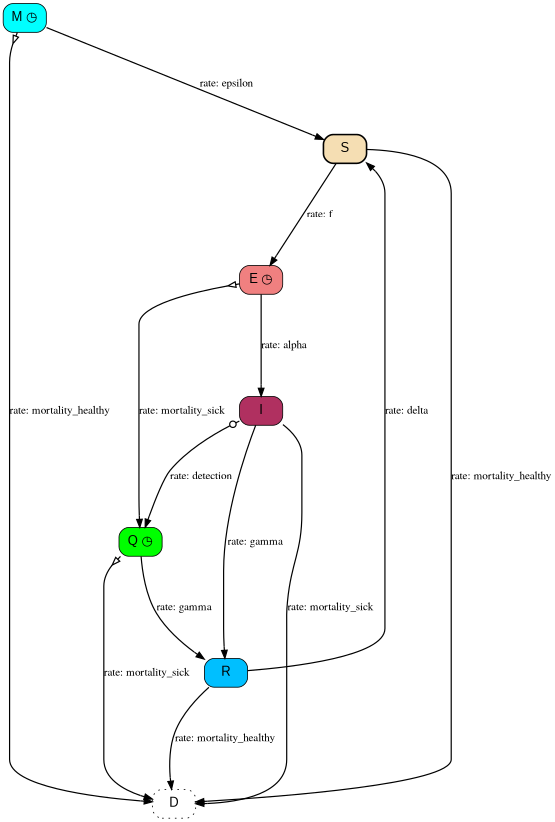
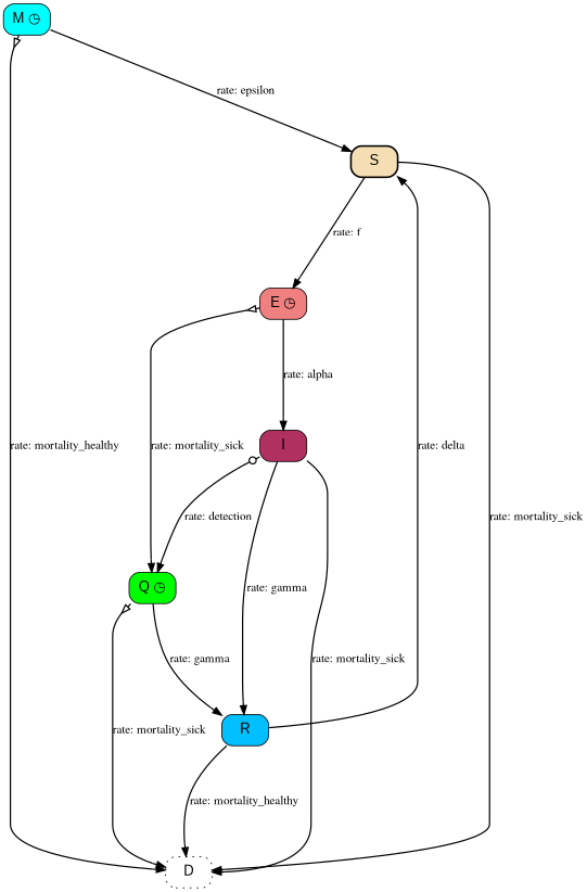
  digraph {
    rankdir=TB
    node [fontname=Arial fontsize=16 shape=Mrecord style="filled,rounded"]
    edge [arrowhead=normalnone arrowtail=none dir=both fontname=Times minlen=3 penwidth=1.5 style=solid]
    n1 [fillcolor=cyan label="M&nbsp;&#9719;"]
    n2 [fillcolor=wheat label=S style="filled,rounded,bold"]
    n3 [fillcolor=white label=D style="filled,rounded,dotted"]
    n4 [fillcolor=lightcoral label="E&nbsp;&#9719;"]
    n5 [fillcolor=maroon label=I]
    n6 [fillcolor=green label="Q&nbsp;&#9719;"]
    n7 [fillcolor=deepskyblue label=R]
    n1 -> n2 [label="rate: epsilon"]
    n1 -> n3 [arrowtail=noneoinv label="rate: mortality_healthy"]
-   n2 -> n3 [label="rate: mortality_healthy"]
+   n2 -> n3 [label="rate: mortality_sick"]
    n2 -> n4 [label="rate: f"]
    n4 -> n5 [label="rate: alpha"]
    n4 -> n6 [arrowtail=noneoinv label="rate: mortality_sick"]
    n5 -> n3 [label="rate: mortality_sick"]
    n5 -> n6 [arrowtail=noneodot label="rate: detection"]
    n5 -> n7 [label="rate: gamma"]
    n6 -> n3 [arrowtail=noneoinv label="rate: mortality_sick"]
    n6 -> n7 [label="rate: gamma"]
    n7 -> n2 [label="rate: delta"]
    n7 -> n3 [label="rate: mortality_healthy"]
  }
